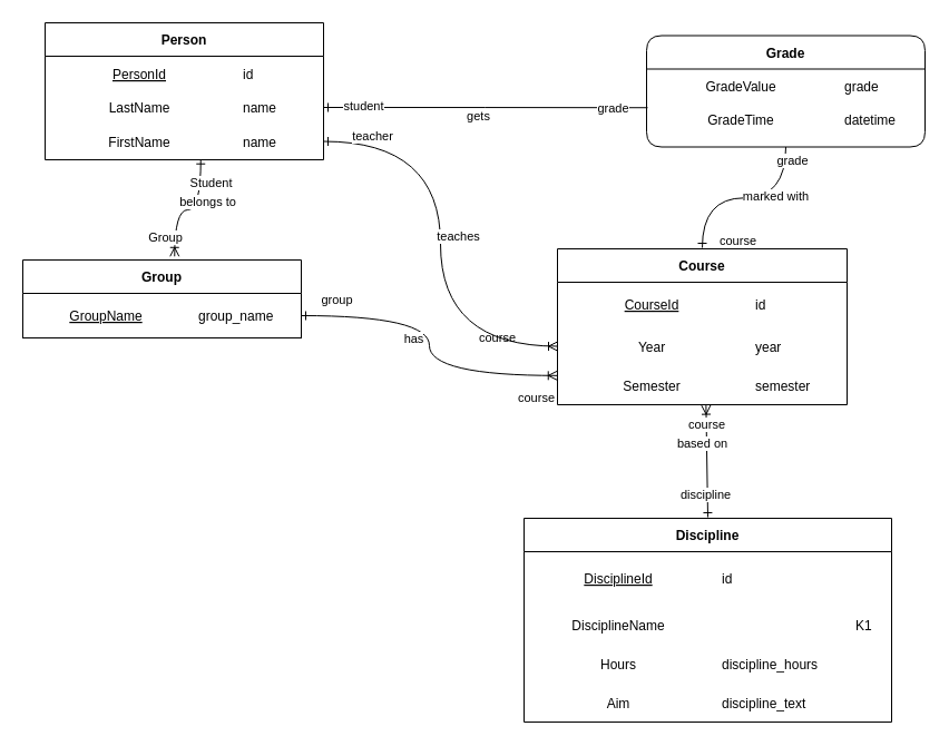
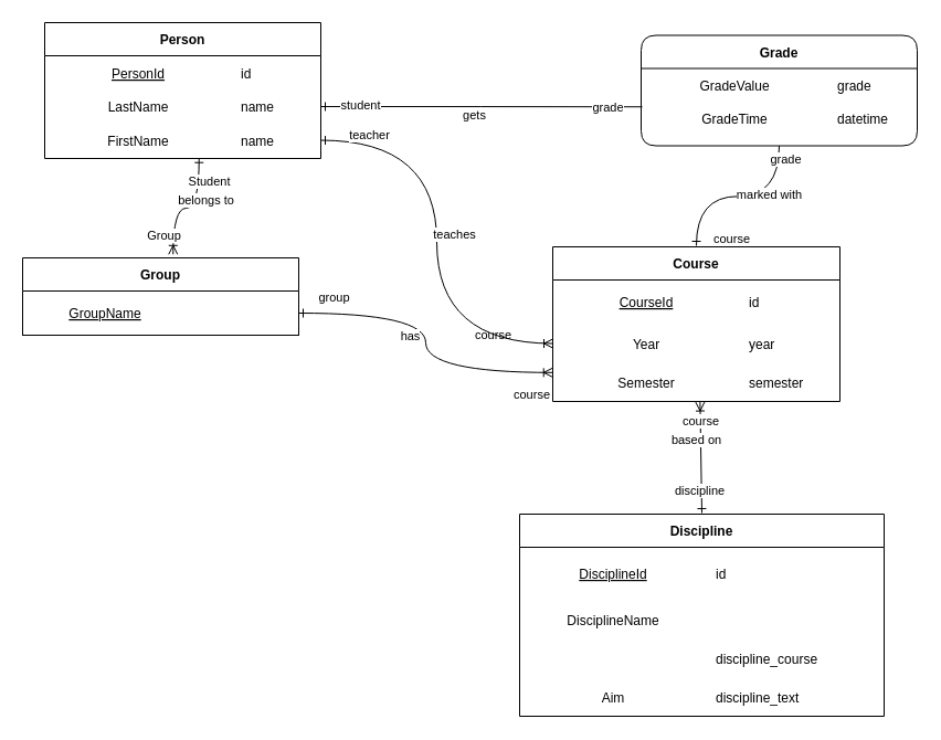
  <mxCell id="0" />
  <mxCell id="1" parent="0" />
  <mxCell id="2" style="edgeStyle=orthogonalEdgeStyle;curved=1;rounded=0;orthogonalLoop=1;jettySize=auto;html=1;startArrow=ERone;startFill=0;endArrow=ERoneToMany;endFill=0;entryX=0.545;entryY=-0.046;entryDx=0;entryDy=0;exitX=0.559;exitY=0.991;exitDx=0;exitDy=0;entryPerimeter=0;exitPerimeter=0;" edge="1" parent="1" source="13" target="36"><mxGeometry relative="1" as="geometry"><mxPoint x="270" y="603" as="sourcePoint" /><mxPoint x="430" y="601.53" as="targetPoint" /></mxGeometry></mxCell>
  <mxCell id="3" value="Student" style="edgeLabel;html=1;align=center;verticalAlign=middle;resizable=0;points=[];" vertex="1" connectable="0" parent="2"><mxGeometry x="-0.78" y="-1" relative="1" as="geometry"><mxPoint x="10" y="9" as="offset" /></mxGeometry></mxCell>
  <mxCell id="4" value="belongs to" style="edgeLabel;html=1;align=center;verticalAlign=middle;resizable=0;points=[];" vertex="1" connectable="0" parent="2"><mxGeometry relative="1" as="geometry"><mxPoint x="15" y="-8" as="offset" /></mxGeometry></mxCell>
  <mxCell id="5" value="Group" style="edgeLabel;html=1;align=center;verticalAlign=middle;resizable=0;points=[];" vertex="1" connectable="0" parent="2"><mxGeometry x="0.84" y="1" relative="1" as="geometry"><mxPoint x="-10" y="-9" as="offset" /></mxGeometry></mxCell>
  <mxCell id="6" value="Person" style="shape=table;startSize=30;container=1;collapsible=1;childLayout=tableLayout;fixedRows=0;rowLines=0;fontStyle=1;align=center;resizeLast=1;columnLines=0;" parent="1" vertex="1"><mxGeometry x="40" y="20" width="250" height="123.0" as="geometry" /></mxCell>
  <mxCell id="7" style="shape=partialRectangle;collapsible=0;dropTarget=0;pointerEvents=0;fillColor=none;points=[[0,0.5],[1,0.5]];portConstraint=eastwest;top=0;left=0;right=0;bottom=0;" vertex="1" parent="6"><mxGeometry y="30" width="250" height="32" as="geometry" /></mxCell>
  <mxCell id="8" value="PersonId" style="shape=partialRectangle;overflow=hidden;connectable=0;fillColor=none;top=0;left=0;bottom=0;right=0;fontStyle=4" vertex="1" parent="7"><mxGeometry width="170" height="32" as="geometry"><mxRectangle width="170" height="32" as="alternateBounds" /></mxGeometry></mxCell>
  <mxCell id="9" value="id" style="shape=partialRectangle;overflow=hidden;connectable=0;fillColor=none;top=0;left=0;bottom=0;right=0;align=left;spacingLeft=6;" vertex="1" parent="7"><mxGeometry x="170" width="80" height="32" as="geometry"><mxRectangle width="80" height="32" as="alternateBounds" /></mxGeometry></mxCell>
  <mxCell id="10" value="" style="shape=partialRectangle;collapsible=0;dropTarget=0;pointerEvents=0;fillColor=none;points=[[0,0.5],[1,0.5]];portConstraint=eastwest;top=0;left=0;right=0;bottom=0;" parent="6" vertex="1"><mxGeometry y="62" width="250" height="28" as="geometry" /></mxCell>
  <mxCell id="11" value="LastName" style="shape=partialRectangle;overflow=hidden;connectable=0;fillColor=none;top=0;left=0;bottom=0;right=0;" parent="10" vertex="1"><mxGeometry width="170" height="28" as="geometry"><mxRectangle width="170" height="28" as="alternateBounds" /></mxGeometry></mxCell>
  <mxCell id="12" value="name" style="shape=partialRectangle;overflow=hidden;connectable=0;fillColor=none;top=0;left=0;bottom=0;right=0;align=left;spacingLeft=6;" parent="10" vertex="1"><mxGeometry x="170" width="80" height="28" as="geometry"><mxRectangle width="80" height="28" as="alternateBounds" /></mxGeometry></mxCell>
  <mxCell id="13" style="shape=partialRectangle;collapsible=0;dropTarget=0;pointerEvents=0;fillColor=none;points=[[0,0.5],[1,0.5]];portConstraint=eastwest;top=0;left=0;right=0;bottom=0;" vertex="1" parent="6"><mxGeometry y="90" width="250" height="33" as="geometry" /></mxCell>
  <mxCell id="14" value="FirstName" style="shape=partialRectangle;overflow=hidden;connectable=0;fillColor=none;top=0;left=0;bottom=0;right=0;" vertex="1" parent="13"><mxGeometry width="170" height="33" as="geometry"><mxRectangle width="170" height="33" as="alternateBounds" /></mxGeometry></mxCell>
  <mxCell id="15" value="name" style="shape=partialRectangle;overflow=hidden;connectable=0;fillColor=none;top=0;left=0;bottom=0;right=0;align=left;spacingLeft=6;" vertex="1" parent="13"><mxGeometry x="170" width="80" height="33" as="geometry"><mxRectangle width="80" height="33" as="alternateBounds" /></mxGeometry></mxCell>
  <mxCell id="16" style="edgeStyle=orthogonalEdgeStyle;curved=1;rounded=0;orthogonalLoop=1;jettySize=auto;html=1;exitX=0.5;exitY=0;exitDx=0;exitDy=0;endArrow=none;endFill=0;startArrow=ERone;startFill=0;" edge="1" parent="1" source="63" target="48"><mxGeometry relative="1" as="geometry"><mxPoint x="760" y="453" as="targetPoint" /></mxGeometry></mxCell>
  <mxCell id="17" value="grade" style="edgeLabel;html=1;align=center;verticalAlign=middle;resizable=0;points=[];" vertex="1" connectable="0" parent="16"><mxGeometry x="0.687" y="2" relative="1" as="geometry"><mxPoint x="7" y="-14" as="offset" /></mxGeometry></mxCell>
  <mxCell id="18" value="marked with" style="edgeLabel;html=1;align=center;verticalAlign=middle;resizable=0;points=[];" vertex="1" connectable="0" parent="16"><mxGeometry x="-0.096" relative="1" as="geometry"><mxPoint x="35" y="-2" as="offset" /></mxGeometry></mxCell>
  <mxCell id="19" value="course" style="edgeLabel;html=1;align=center;verticalAlign=middle;resizable=0;points=[];" vertex="1" connectable="0" parent="16"><mxGeometry x="-0.878" y="-3" relative="1" as="geometry"><mxPoint x="28" y="3" as="offset" /></mxGeometry></mxCell>
  <mxCell id="20" value="Discipline" style="shape=table;startSize=30;container=1;collapsible=1;childLayout=tableLayout;fixedRows=1;rowLines=0;fontStyle=1;align=center;resizeLast=1;strokeColor=default;perimeterSpacing=1;strokeWidth=1;swimlaneLine=1;columnLines=0;rounded=0;" vertex="1" parent="1"><mxGeometry x="470" y="465" width="330" height="183.0" as="geometry" /></mxCell>
  <mxCell id="21" value="" style="shape=partialRectangle;collapsible=0;dropTarget=0;pointerEvents=0;fillColor=none;points=[[0,0.5],[1,0.5]];portConstraint=eastwest;top=0;left=0;right=0;bottom=0;strokeColor=inherit;" vertex="1" parent="20"><mxGeometry y="30" width="330" height="48" as="geometry" /></mxCell>
  <mxCell id="22" value="DisciplineId" style="shape=partialRectangle;overflow=hidden;connectable=0;fillColor=none;top=0;left=0;bottom=0;right=0;fontStyle=4;strokeColor=inherit;strokeWidth=0;" vertex="1" parent="21"><mxGeometry width="170" height="48" as="geometry"><mxRectangle width="170" height="48" as="alternateBounds" /></mxGeometry></mxCell>
  <mxCell id="23" value="id" style="shape=partialRectangle;overflow=hidden;connectable=0;fillColor=none;top=0;left=0;bottom=0;right=0;align=left;spacingLeft=6;fontStyle=0;strokeColor=inherit;" vertex="1" parent="21"><mxGeometry x="170" width="120" height="48" as="geometry"><mxRectangle width="120" height="48" as="alternateBounds" /></mxGeometry></mxCell>
  <mxCell id="24" style="shape=partialRectangle;overflow=hidden;connectable=0;fillColor=none;top=0;left=0;bottom=0;right=0;align=left;spacingLeft=6;fontStyle=0;strokeColor=inherit;" vertex="1" parent="21"><mxGeometry x="290" width="40" height="48" as="geometry"><mxRectangle width="40" height="48" as="alternateBounds" /></mxGeometry></mxCell>
  <mxCell id="25" value="" style="shape=partialRectangle;collapsible=0;dropTarget=0;pointerEvents=0;fillColor=none;points=[[0,0.5],[1,0.5]];portConstraint=eastwest;top=0;left=0;right=0;bottom=0;" vertex="1" parent="20"><mxGeometry y="78" width="330" height="35" as="geometry" /></mxCell>
  <mxCell id="26" value="DisciplineName" style="shape=partialRectangle;overflow=hidden;connectable=0;fillColor=none;top=0;left=0;bottom=0;right=0;strokeColor=inherit;" vertex="1" parent="25"><mxGeometry width="170" height="35" as="geometry"><mxRectangle width="170" height="35" as="alternateBounds" /></mxGeometry></mxCell>
- <mxCell id="27" value="K1" style="shape=partialRectangle;overflow=hidden;connectable=0;fillColor=none;top=0;left=0;bottom=0;right=0;align=left;spacingLeft=6;perimeterSpacing=4;strokeColor=default;strokeWidth=0;" vertex="1" parent="25"><mxGeometry x="290" width="40" height="35" as="geometry"><mxRectangle width="40" height="35" as="alternateBounds" /></mxGeometry></mxCell>
  <mxCell id="28" style="shape=partialRectangle;collapsible=0;dropTarget=0;pointerEvents=0;fillColor=none;points=[[0,0.5],[1,0.5]];portConstraint=eastwest;top=0;left=0;right=0;bottom=0;" vertex="1" parent="20"><mxGeometry y="113" width="330" height="35" as="geometry" /></mxCell>
- <mxCell id="29" value="Hours" style="shape=partialRectangle;overflow=hidden;connectable=0;fillColor=none;top=0;left=0;bottom=0;right=0;strokeColor=inherit;" vertex="1" parent="28"><mxGeometry width="170" height="35" as="geometry"><mxRectangle width="170" height="35" as="alternateBounds" /></mxGeometry></mxCell>
- <mxCell id="30" value="discipline_hours" style="shape=partialRectangle;overflow=hidden;connectable=0;fillColor=none;top=0;left=0;bottom=0;right=0;align=left;spacingLeft=6;perimeterSpacing=4;strokeColor=default;strokeWidth=0;" vertex="1" parent="28"><mxGeometry x="170" width="120" height="35" as="geometry"><mxRectangle width="120" height="35" as="alternateBounds" /></mxGeometry></mxCell>
+ <mxCell id="30" value="discipline_course" style="shape=partialRectangle;overflow=hidden;connectable=0;fillColor=none;top=0;left=0;bottom=0;right=0;align=left;spacingLeft=6;perimeterSpacing=4;strokeColor=default;strokeWidth=0;" vertex="1" parent="28"><mxGeometry x="170" width="120" height="35" as="geometry"><mxRectangle width="120" height="35" as="alternateBounds" /></mxGeometry></mxCell>
  <mxCell id="31" style="shape=partialRectangle;overflow=hidden;connectable=0;fillColor=none;top=0;left=0;bottom=0;right=0;align=left;spacingLeft=6;perimeterSpacing=4;strokeColor=default;strokeWidth=0;" vertex="1" parent="28"><mxGeometry x="290" width="40" height="35" as="geometry"><mxRectangle width="40" height="35" as="alternateBounds" /></mxGeometry></mxCell>
  <mxCell id="32" style="shape=partialRectangle;collapsible=0;dropTarget=0;pointerEvents=0;fillColor=none;points=[[0,0.5],[1,0.5]];portConstraint=eastwest;top=0;left=0;right=0;bottom=0;" vertex="1" parent="20"><mxGeometry y="148" width="330" height="35" as="geometry" /></mxCell>
  <mxCell id="33" value="Aim" style="shape=partialRectangle;overflow=hidden;connectable=0;fillColor=none;top=0;left=0;bottom=0;right=0;strokeColor=inherit;" vertex="1" parent="32"><mxGeometry width="170" height="35" as="geometry"><mxRectangle width="170" height="35" as="alternateBounds" /></mxGeometry></mxCell>
  <mxCell id="34" value="discipline_text" style="shape=partialRectangle;overflow=hidden;connectable=0;fillColor=none;top=0;left=0;bottom=0;right=0;align=left;spacingLeft=6;perimeterSpacing=4;strokeColor=default;strokeWidth=0;" vertex="1" parent="32"><mxGeometry x="170" width="120" height="35" as="geometry"><mxRectangle width="120" height="35" as="alternateBounds" /></mxGeometry></mxCell>
  <mxCell id="35" style="shape=partialRectangle;overflow=hidden;connectable=0;fillColor=none;top=0;left=0;bottom=0;right=0;align=left;spacingLeft=6;perimeterSpacing=4;strokeColor=default;strokeWidth=0;" vertex="1" parent="32"><mxGeometry x="290" width="40" height="35" as="geometry"><mxRectangle width="40" height="35" as="alternateBounds" /></mxGeometry></mxCell>
  <mxCell id="36" value="Group" style="shape=table;startSize=30;container=1;collapsible=1;childLayout=tableLayout;fixedRows=0;rowLines=0;fontStyle=1;align=center;resizeLast=1;columnLines=0;" vertex="1" parent="1"><mxGeometry x="20" y="233" width="250" height="70" as="geometry" /></mxCell>
  <mxCell id="37" value="" style="shape=partialRectangle;collapsible=0;dropTarget=0;pointerEvents=0;fillColor=none;points=[[0,0.5],[1,0.5]];portConstraint=eastwest;top=0;left=0;right=0;bottom=1;" vertex="1" parent="36"><mxGeometry y="30" width="250" height="40" as="geometry" /></mxCell>
  <mxCell id="38" value="GroupName" style="shape=partialRectangle;overflow=hidden;connectable=0;fillColor=none;top=0;left=0;bottom=0;right=0;fontStyle=4;" vertex="1" parent="37"><mxGeometry width="150" height="40" as="geometry"><mxRectangle width="150" height="40" as="alternateBounds" /></mxGeometry></mxCell>
- <mxCell id="39" value="group_name" style="shape=partialRectangle;overflow=hidden;connectable=0;fillColor=none;top=0;left=0;bottom=0;right=0;align=left;spacingLeft=6;fontStyle=0;" vertex="1" parent="37"><mxGeometry x="150" width="100" height="40" as="geometry"><mxRectangle width="100" height="40" as="alternateBounds" /></mxGeometry></mxCell>
  <mxCell id="40" style="edgeStyle=orthogonalEdgeStyle;rounded=0;orthogonalLoop=1;jettySize=auto;html=1;exitX=1;exitY=0.5;exitDx=0;exitDy=0;endArrow=ERoneToMany;endFill=0;curved=1;startArrow=ERone;startFill=0;entryX=-0.001;entryY=0.252;entryDx=0;entryDy=0;entryPerimeter=0;" edge="1" parent="1" source="37" target="70"><mxGeometry relative="1" as="geometry"><mxPoint x="330" y="443" as="targetPoint" /></mxGeometry></mxCell>
  <mxCell id="41" value="course" style="edgeLabel;html=1;align=center;verticalAlign=middle;resizable=0;points=[];" vertex="1" connectable="0" parent="40"><mxGeometry x="0.506" y="-1" relative="1" as="geometry"><mxPoint x="15" y="-35" as="offset" /></mxGeometry></mxCell>
  <mxCell id="42" value="group" style="edgeLabel;html=1;align=center;verticalAlign=middle;resizable=0;points=[];" vertex="1" connectable="0" parent="40"><mxGeometry x="-0.8" y="2" relative="1" as="geometry"><mxPoint x="3" y="-13" as="offset" /></mxGeometry></mxCell>
  <mxCell id="43" value="has" style="edgeLabel;html=1;align=center;verticalAlign=middle;resizable=0;points=[];" vertex="1" connectable="0" parent="40"><mxGeometry x="-0.071" y="-2" relative="1" as="geometry"><mxPoint x="-13" y="3" as="offset" /></mxGeometry></mxCell>
  <mxCell id="44" style="edgeStyle=orthogonalEdgeStyle;curved=1;rounded=0;orthogonalLoop=1;jettySize=auto;html=1;exitX=1;exitY=0.5;exitDx=0;exitDy=0;endArrow=ERoneToMany;endFill=0;startArrow=ERone;startFill=0;entryX=0;entryY=0.5;entryDx=0;entryDy=0;" edge="1" parent="1" source="13" target="67"><mxGeometry relative="1" as="geometry"><mxPoint x="460" y="203" as="targetPoint" /></mxGeometry></mxCell>
  <mxCell id="45" value="teacher" style="edgeLabel;html=1;align=center;verticalAlign=middle;resizable=0;points=[];" vertex="1" connectable="0" parent="44"><mxGeometry x="-0.835" relative="1" as="geometry"><mxPoint x="10" y="-5" as="offset" /></mxGeometry></mxCell>
  <mxCell id="46" value="teaches" style="edgeLabel;html=1;align=center;verticalAlign=middle;resizable=0;points=[];" vertex="1" connectable="0" parent="44"><mxGeometry x="-0.047" y="-5" relative="1" as="geometry"><mxPoint x="20" y="2" as="offset" /></mxGeometry></mxCell>
  <mxCell id="47" value="course" style="edgeLabel;html=1;align=center;verticalAlign=middle;resizable=0;points=[];" vertex="1" connectable="0" parent="44"><mxGeometry x="0.741" y="-4" relative="1" as="geometry"><mxPoint x="31" y="42" as="offset" /></mxGeometry></mxCell>
  <mxCell id="48" value="Grade" style="shape=table;startSize=30;container=1;collapsible=1;childLayout=tableLayout;fixedRows=1;rowLines=0;fontStyle=1;align=center;resizeLast=1;rounded=1;columnLines=0;" vertex="1" parent="1"><mxGeometry x="580" y="31.5" width="250" height="100" as="geometry" /></mxCell>
  <mxCell id="49" value="" style="shape=partialRectangle;collapsible=0;dropTarget=0;pointerEvents=0;fillColor=none;points=[[0,0.5],[1,0.5]];portConstraint=eastwest;top=0;left=0;right=0;bottom=0;" vertex="1" parent="48"><mxGeometry y="30" width="250" height="30" as="geometry" /></mxCell>
  <mxCell id="50" value="GradeValue" style="shape=partialRectangle;overflow=hidden;connectable=0;fillColor=none;top=0;left=0;bottom=0;right=0;" vertex="1" parent="49"><mxGeometry width="170" height="30" as="geometry"><mxRectangle width="170" height="30" as="alternateBounds" /></mxGeometry></mxCell>
  <mxCell id="51" value="grade" style="shape=partialRectangle;overflow=hidden;connectable=0;fillColor=none;top=0;left=0;bottom=0;right=0;align=left;spacingLeft=6;" vertex="1" parent="49"><mxGeometry x="170" width="80" height="30" as="geometry"><mxRectangle width="80" height="30" as="alternateBounds" /></mxGeometry></mxCell>
  <mxCell id="52" style="shape=partialRectangle;collapsible=0;dropTarget=0;pointerEvents=0;fillColor=none;points=[[0,0.5],[1,0.5]];portConstraint=eastwest;top=0;left=0;right=0;bottom=0;" vertex="1" parent="48"><mxGeometry y="60" width="250" height="30" as="geometry" /></mxCell>
  <mxCell id="53" value="GradeTime" style="shape=partialRectangle;overflow=hidden;connectable=0;fillColor=none;top=0;left=0;bottom=0;right=0;" vertex="1" parent="52"><mxGeometry width="170" height="30" as="geometry"><mxRectangle width="170" height="30" as="alternateBounds" /></mxGeometry></mxCell>
  <mxCell id="54" value="datetime" style="shape=partialRectangle;overflow=hidden;connectable=0;fillColor=none;top=0;left=0;bottom=0;right=0;align=left;spacingLeft=6;" vertex="1" parent="52"><mxGeometry x="170" width="80" height="30" as="geometry"><mxRectangle width="80" height="30" as="alternateBounds" /></mxGeometry></mxCell>
  <mxCell id="55" style="edgeStyle=orthogonalEdgeStyle;curved=1;rounded=0;orthogonalLoop=1;jettySize=auto;html=1;exitX=1;exitY=0.5;exitDx=0;exitDy=0;entryX=0.007;entryY=0.924;entryDx=0;entryDy=0;endArrow=ERzeroToOne;endFill=0;startArrow=ERone;startFill=0;entryPerimeter=0;" edge="1" parent="1" target="49"><mxGeometry relative="1" as="geometry" /></mxCell>
  <mxCell id="56" value="Student" style="edgeLabel;html=1;align=center;verticalAlign=middle;resizable=0;points=[];" vertex="1" connectable="0" parent="55"><mxGeometry x="-0.763" y="-1" relative="1" as="geometry"><mxPoint x="4" as="offset" /></mxGeometry></mxCell>
  <mxCell id="57" value="grade" style="edgeLabel;html=1;align=center;verticalAlign=middle;resizable=0;points=[];" vertex="1" connectable="0" parent="55"><mxGeometry x="0.84" y="-2" relative="1" as="geometry"><mxPoint x="-22" as="offset" /></mxGeometry></mxCell>
  <mxCell id="58" value="has" style="edgeLabel;html=1;align=center;verticalAlign=middle;resizable=0;points=[];" vertex="1" connectable="0" parent="55"><mxGeometry x="0.009" y="1" relative="1" as="geometry"><mxPoint as="offset" /></mxGeometry></mxCell>
  <mxCell id="59" style="rounded=0;orthogonalLoop=1;jettySize=auto;html=1;entryX=0.5;entryY=0;entryDx=0;entryDy=0;endArrow=ERone;endFill=0;startArrow=ERoneToMany;startFill=0;targetPerimeterSpacing=-1;exitX=0.513;exitY=1.017;exitDx=0;exitDy=0;exitPerimeter=0;" edge="1" parent="1" source="70" target="20"><mxGeometry relative="1" as="geometry"><mxPoint x="330" y="483" as="targetPoint" /><mxPoint x="635" y="323" as="sourcePoint" /></mxGeometry></mxCell>
  <mxCell id="60" value="сourse" style="edgeLabel;html=1;align=center;verticalAlign=middle;resizable=0;points=[];" vertex="1" connectable="0" parent="59"><mxGeometry x="-0.854" relative="1" as="geometry"><mxPoint y="10" as="offset" /></mxGeometry></mxCell>
  <mxCell id="61" value="based on" style="edgeLabel;html=1;align=center;verticalAlign=middle;resizable=0;points=[];" vertex="1" connectable="0" parent="59"><mxGeometry x="0.319" y="-20" relative="1" as="geometry"><mxPoint x="15" y="-32" as="offset" /></mxGeometry></mxCell>
  <mxCell id="62" value="discipline" style="edgeLabel;html=1;align=center;verticalAlign=middle;resizable=0;points=[];" vertex="1" connectable="0" parent="59"><mxGeometry x="0.808" y="-2" relative="1" as="geometry"><mxPoint y="-11" as="offset" /></mxGeometry></mxCell>
  <mxCell id="63" value="Course" style="shape=table;startSize=30;container=1;collapsible=1;childLayout=tableLayout;fixedRows=1;rowLines=0;fontStyle=1;align=center;resizeLast=1;strokeColor=default;perimeterSpacing=1;strokeWidth=1;swimlaneLine=1;columnLines=0;rounded=0;" vertex="1" parent="1"><mxGeometry x="500" y="223" width="260" height="140" as="geometry" /></mxCell>
  <mxCell id="64" style="shape=partialRectangle;collapsible=0;dropTarget=0;pointerEvents=0;fillColor=none;points=[[0,0.5],[1,0.5]];portConstraint=eastwest;top=0;left=0;right=0;bottom=0;" vertex="1" parent="63"><mxGeometry y="30" width="260" height="40" as="geometry" /></mxCell>
  <mxCell id="65" value="CourseId" style="shape=partialRectangle;overflow=hidden;connectable=0;fillColor=none;top=0;left=0;bottom=0;right=0;strokeColor=inherit;fontStyle=4" vertex="1" parent="64"><mxGeometry width="170" height="40" as="geometry"><mxRectangle width="170" height="40" as="alternateBounds" /></mxGeometry></mxCell>
  <mxCell id="66" value="id" style="shape=partialRectangle;overflow=hidden;connectable=0;fillColor=none;top=0;left=0;bottom=0;right=0;align=left;spacingLeft=6;perimeterSpacing=4;strokeColor=default;strokeWidth=0;" vertex="1" parent="64"><mxGeometry x="170" width="90" height="40" as="geometry"><mxRectangle width="90" height="40" as="alternateBounds" /></mxGeometry></mxCell>
  <mxCell id="67" value="" style="shape=partialRectangle;collapsible=0;dropTarget=0;pointerEvents=0;fillColor=none;points=[[0,0.5],[1,0.5]];portConstraint=eastwest;top=0;left=0;right=0;bottom=0;" vertex="1" parent="63"><mxGeometry y="70" width="260" height="35" as="geometry" /></mxCell>
  <mxCell id="68" value="Year" style="shape=partialRectangle;overflow=hidden;connectable=0;fillColor=none;top=0;left=0;bottom=0;right=0;strokeColor=inherit;" vertex="1" parent="67"><mxGeometry width="170" height="35" as="geometry"><mxRectangle width="170" height="35" as="alternateBounds" /></mxGeometry></mxCell>
  <mxCell id="69" value="year" style="shape=partialRectangle;overflow=hidden;connectable=0;fillColor=none;top=0;left=0;bottom=0;right=0;align=left;spacingLeft=6;perimeterSpacing=4;strokeColor=default;strokeWidth=0;" vertex="1" parent="67"><mxGeometry x="170" width="90" height="35" as="geometry"><mxRectangle width="90" height="35" as="alternateBounds" /></mxGeometry></mxCell>
  <mxCell id="70" style="shape=partialRectangle;collapsible=0;dropTarget=0;pointerEvents=0;fillColor=none;points=[[0,0.5],[1,0.5]];portConstraint=eastwest;top=0;left=0;right=0;bottom=0;" vertex="1" parent="63"><mxGeometry y="105" width="260" height="35" as="geometry" /></mxCell>
  <mxCell id="71" value="Semester" style="shape=partialRectangle;overflow=hidden;connectable=0;fillColor=none;top=0;left=0;bottom=0;right=0;strokeColor=inherit;" vertex="1" parent="70"><mxGeometry width="170" height="35" as="geometry"><mxRectangle width="170" height="35" as="alternateBounds" /></mxGeometry></mxCell>
  <mxCell id="72" value="semester" style="shape=partialRectangle;overflow=hidden;connectable=0;fillColor=none;top=0;left=0;bottom=0;right=0;align=left;spacingLeft=6;perimeterSpacing=4;strokeColor=default;strokeWidth=0;" vertex="1" parent="70"><mxGeometry x="170" width="90" height="35" as="geometry"><mxRectangle width="90" height="35" as="alternateBounds" /></mxGeometry></mxCell>
  <mxCell id="73" style="edgeStyle=orthogonalEdgeStyle;curved=1;rounded=0;orthogonalLoop=1;jettySize=auto;html=1;exitX=1;exitY=0.5;exitDx=0;exitDy=0;entryX=0.004;entryY=0.158;entryDx=0;entryDy=0;entryPerimeter=0;endArrow=none;endFill=0;startArrow=ERone;startFill=0;" edge="1" parent="1" source="10" target="52"><mxGeometry relative="1" as="geometry" /></mxCell>
  <mxCell id="74" value="student" style="edgeLabel;html=1;align=center;verticalAlign=middle;resizable=0;points=[];" vertex="1" connectable="0" parent="73"><mxGeometry x="-0.891" y="2" relative="1" as="geometry"><mxPoint x="19" as="offset" /></mxGeometry></mxCell>
  <mxCell id="75" value="gets" style="edgeLabel;html=1;align=center;verticalAlign=middle;resizable=0;points=[];" vertex="1" connectable="0" parent="73"><mxGeometry x="-0.091" y="14" relative="1" as="geometry"><mxPoint x="6" y="21" as="offset" /></mxGeometry></mxCell>
  <mxCell id="76" value="grade" style="edgeLabel;html=1;align=center;verticalAlign=middle;resizable=0;points=[];" vertex="1" connectable="0" parent="73"><mxGeometry x="0.854" relative="1" as="geometry"><mxPoint x="-10" as="offset" /></mxGeometry></mxCell>
